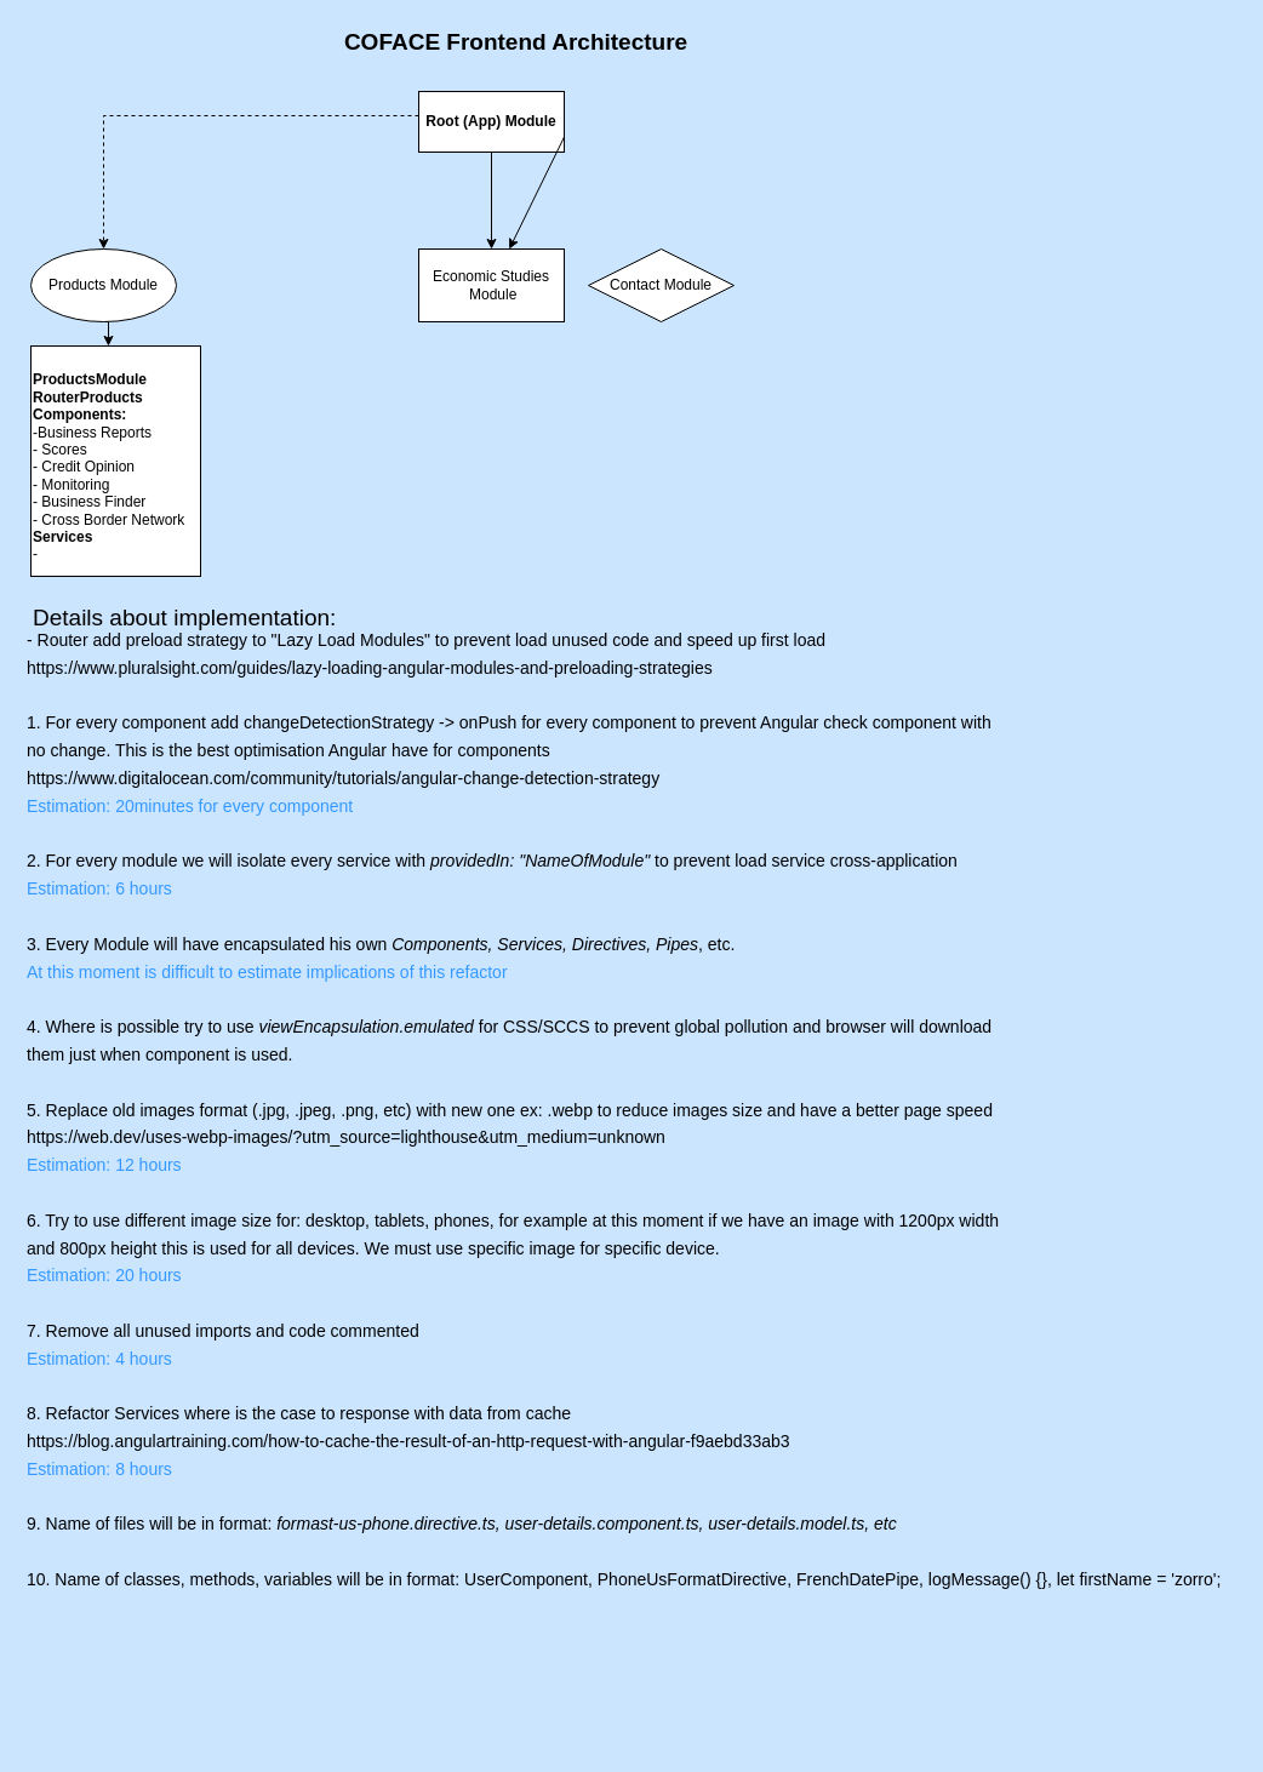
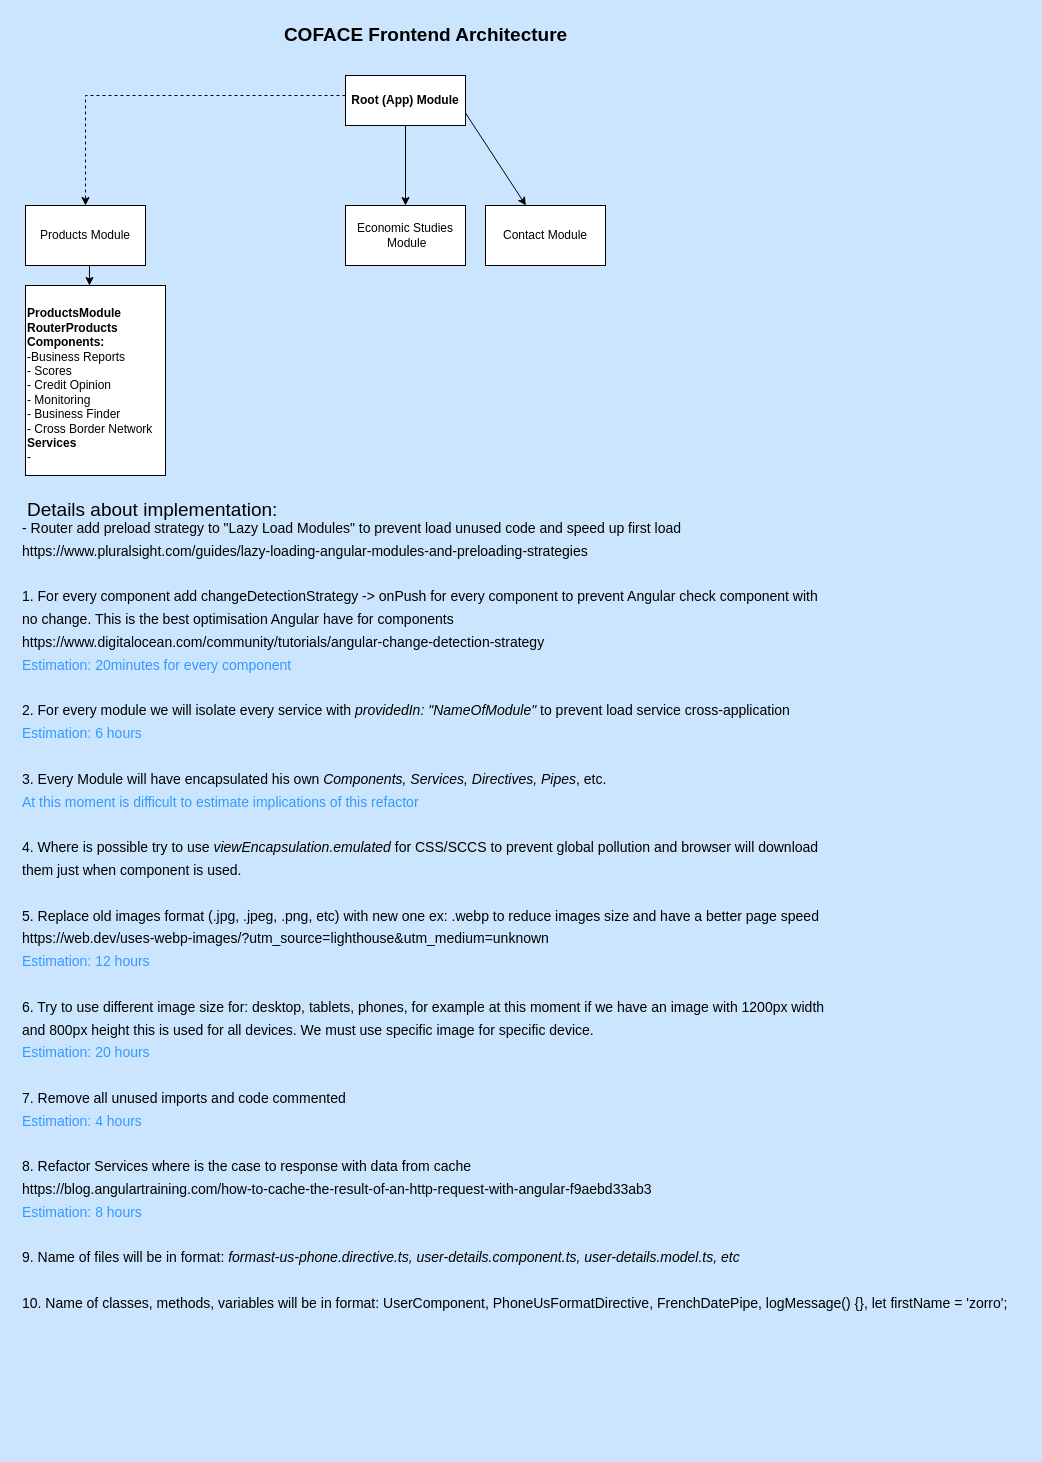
  <mxCell id="0" />
  <mxCell id="1" parent="0" />
  <mxCell id="2" style="edgeStyle=orthogonalEdgeStyle;rounded=0;orthogonalLoop=1;jettySize=auto;html=1;exitX=0;exitY=1;exitDx=0;exitDy=0;dashed=1;" edge="1" parent="1" source="3" target="5"><mxGeometry relative="1" as="geometry"><mxPoint x="85" y="235" as="targetPoint" /><Array as="points"><mxPoint x="345" y="95" /><mxPoint x="85" y="95" /></Array></mxGeometry></mxCell>
  <mxCell id="3" value="Root (App) Module" style="rounded=0;whiteSpace=wrap;html=1;fontStyle=1" vertex="1" parent="1"><mxGeometry x="345" y="75" width="120" height="50" as="geometry" /></mxCell>
  <mxCell id="4" style="edgeStyle=orthogonalEdgeStyle;rounded=0;orthogonalLoop=1;jettySize=auto;html=1;exitX=0.5;exitY=1;exitDx=0;exitDy=0;entryX=0.457;entryY=0;entryDx=0;entryDy=0;entryPerimeter=0;" edge="1" parent="1" source="5" target="6"><mxGeometry relative="1" as="geometry"><mxPoint x="85" y="325" as="targetPoint" /></mxGeometry></mxCell>
- <mxCell id="5" value="Products Module&lt;br&gt;" style="ellipse;whiteSpace=wrap;html=1;" vertex="1" parent="1"><mxGeometry x="25" y="205" width="120" height="60" as="geometry" /></mxCell>
+ <mxCell id="5" value="Products Module&lt;br&gt;" style="rounded=0;whiteSpace=wrap;html=1;" vertex="1" parent="1"><mxGeometry x="25" y="205" width="120" height="60" as="geometry" /></mxCell>
  <mxCell id="6" value="&lt;b&gt;&lt;br&gt;ProductsModule&lt;br&gt;RouterProducts&lt;br&gt;Components:&lt;/b&gt;&lt;br&gt;-Business Reports&lt;br&gt;- Scores&lt;br&gt;- Credit Opinion&lt;br&gt;- Monitoring&lt;br&gt;- Business Finder&lt;br&gt;- Cross Border Network&lt;br&gt;&lt;b&gt;Services&lt;br&gt;&lt;/b&gt;-" style="rounded=0;whiteSpace=wrap;html=1;align=left;verticalAlign=top;" vertex="1" parent="1"><mxGeometry x="25" y="285" width="140" height="190" as="geometry" /></mxCell>
  <mxCell id="7" value="" style="endArrow=classic;html=1;exitX=0.5;exitY=1;exitDx=0;exitDy=0;" edge="1" parent="1" source="3"><mxGeometry width="50" height="50" relative="1" as="geometry"><mxPoint x="395" y="305" as="sourcePoint" /><mxPoint x="405" y="205" as="targetPoint" /></mxGeometry></mxCell>
  <mxCell id="8" value="Economic Studies&lt;br&gt;&amp;nbsp;Module" style="rounded=0;whiteSpace=wrap;html=1;" vertex="1" parent="1"><mxGeometry x="345" y="205" width="120" height="60" as="geometry" /></mxCell>
- <mxCell id="9" value="" style="endArrow=classic;html=1;exitX=1;exitY=0.75;exitDx=0;exitDy=0;" edge="1" parent="1" source="3" target="8"><mxGeometry width="50" height="50" relative="1" as="geometry"><mxPoint x="395" y="295" as="sourcePoint" /><mxPoint x="545" y="205" as="targetPoint" /></mxGeometry></mxCell>
- <mxCell id="10" value="Contact Module" style="rhombus;whiteSpace=wrap;html=1;" vertex="1" parent="1"><mxGeometry x="485" y="205" width="120" height="60" as="geometry" /></mxCell>
+ <mxCell id="9" value="" style="endArrow=classic;html=1;exitX=1;exitY=0.75;exitDx=0;exitDy=0;" edge="1" parent="1" source="3" target="10"><mxGeometry width="50" height="50" relative="1" as="geometry"><mxPoint x="395" y="295" as="sourcePoint" /><mxPoint x="545" y="205" as="targetPoint" /></mxGeometry></mxCell>
+ <mxCell id="10" value="Contact Module" style="rounded=0;whiteSpace=wrap;html=1;" vertex="1" parent="1"><mxGeometry x="485" y="205" width="120" height="60" as="geometry" /></mxCell>
  <mxCell id="11" value="COFACE Frontend Architecture" style="text;html=1;align=center;verticalAlign=middle;resizable=0;points=[];autosize=1;fontSize=19;fontStyle=1" vertex="1" parent="1"><mxGeometry x="275" y="20" width="300" height="30" as="geometry" /></mxCell>
  <mxCell id="12" value="Details about implementation:" style="text;html=1;align=left;verticalAlign=middle;resizable=0;points=[];autosize=1;fontSize=19;" vertex="1" parent="1"><mxGeometry x="25" y="495" width="270" height="30" as="geometry" /></mxCell>
  <mxCell id="13" value="&lt;font&gt;&lt;span style=&quot;font-size: 14px&quot;&gt;- Router add preload strategy to &quot;Lazy Load Modules&quot; to prevent load unused code and speed up first load&lt;/span&gt;&lt;br&gt;&lt;span style=&quot;font-size: 14px&quot;&gt;https://www.pluralsight.com/guides/lazy-loading-angular-modules-and-preloading-strategies&lt;/span&gt;&lt;br&gt;&lt;br&gt;&lt;span style=&quot;font-size: 14px&quot;&gt;1. For every component add changeDetectionStrategy -&amp;gt; onPush for every component to prevent Angular check component with &lt;br&gt;no change. This is the best optimisation Angular have for components&lt;/span&gt;&lt;br&gt;&lt;span style=&quot;font-size: 14px&quot;&gt;https://www.digitalocean.com/community/tutorials/angular-change-detection-strategy&lt;/span&gt;&lt;br&gt;&lt;font color=&quot;#3399ff&quot; style=&quot;font-size: 14px&quot;&gt;Estimation: 20minutes for every component&amp;nbsp;&lt;br&gt;&lt;br&gt;&lt;/font&gt;&lt;span style=&quot;font-size: 14px&quot;&gt;2. For every module we will isolate every service with &lt;/span&gt;&lt;i style=&quot;font-size: 14px&quot;&gt;providedIn: &quot;NameOfModule&quot;&lt;/i&gt;&lt;span style=&quot;font-size: 14px&quot;&gt; to prevent load service cross-application&lt;br&gt;&lt;/span&gt;&lt;span style=&quot;color: rgb(51 , 153 , 255) ; font-size: 14px&quot;&gt;Estimation: 6 hours&lt;/span&gt;&lt;br&gt;&lt;br&gt;&lt;span style=&quot;font-size: 14px&quot;&gt;3. Every Module will have encapsulated his own&lt;/span&gt;&lt;i style=&quot;font-size: 14px&quot;&gt; Components, Services, Directives, Pipes&lt;/i&gt;&lt;span style=&quot;font-size: 14px&quot;&gt;, etc.&lt;br&gt;&lt;/span&gt;&lt;font color=&quot;#3399ff&quot; style=&quot;font-size: 14px&quot;&gt;At this moment is difficult to estimate implications of this refactor&lt;/font&gt;&lt;br&gt;&lt;br&gt;&lt;span style=&quot;font-size: 14px&quot;&gt;4. Where is possible try to use &lt;/span&gt;&lt;i style=&quot;font-size: 14px&quot;&gt;viewEncapsulation.emulated&lt;/i&gt;&lt;span style=&quot;font-size: 14px&quot;&gt; for CSS/SCCS to prevent global pollution and browser will download &lt;/span&gt;&lt;br&gt;&lt;span style=&quot;font-size: 14px&quot;&gt;them just when component is used.&lt;/span&gt;&lt;br&gt;&lt;br&gt;&lt;span style=&quot;font-size: 14px&quot;&gt;5. Replace old images format (.jpg, .jpeg, .png, etc) with new one ex: .webp to reduce images size and have a better page speed&lt;/span&gt;&lt;br&gt;&lt;span style=&quot;font-size: 14px&quot;&gt;https://web.dev/uses-webp-images/?utm_source=lighthouse&amp;amp;utm_medium=unknown&amp;nbsp;&lt;/span&gt;&lt;br&gt;&lt;span style=&quot;font-size: 14px ; color: rgb(51 , 153 , 255)&quot;&gt;Estimation: 12 hours&lt;br&gt;&lt;br&gt;&lt;/span&gt;&lt;span style=&quot;font-size: 14px&quot;&gt;6. Try to use different image size for: desktop, tablets, phones, for example at this moment if we have an image with 1200px width &lt;/span&gt;&lt;br&gt;&lt;span style=&quot;font-size: 14px&quot;&gt;and 800px height this is used for all devices. We must use specific image for specific device.&lt;/span&gt;&lt;br&gt;&lt;span style=&quot;font-size: 14px ; color: rgb(51 , 153 , 255)&quot;&gt;Estimation: 20 hours&lt;br&gt;&lt;br&gt;&lt;/span&gt;&lt;font style=&quot;font-size: 14px&quot;&gt;7. Remove all unused imports and code commented&lt;/font&gt;&lt;br&gt;&lt;font color=&quot;#3399ff&quot;&gt;&lt;span style=&quot;font-size: 14px&quot;&gt;Estimation: 4 hours&lt;/span&gt;&lt;/font&gt;&lt;br&gt;&lt;br&gt;&lt;span style=&quot;font-size: 14px&quot;&gt;8. Refactor Services where is the case to response with data from cache&lt;/span&gt;&lt;br&gt;&lt;span style=&quot;font-size: 14px&quot;&gt;https://blog.angulartraining.com/how-to-cache-the-result-of-an-http-request-with-angular-f9aebd33ab3&amp;nbsp;&lt;br&gt;&lt;/span&gt;&lt;span style=&quot;color: rgb(51 , 153 , 255) ; font-size: 14px&quot;&gt;Estimation: 8 hours&lt;br&gt;&lt;/span&gt;&lt;span style=&quot;font-size: 14px&quot;&gt;&lt;br&gt;9. Name of files will be in format: &lt;i&gt;formast-us-phone.directive.ts, user-details.component.ts, user-details.model.ts, etc&lt;br&gt;&lt;/i&gt;&lt;br&gt;&lt;/span&gt;&lt;span style=&quot;font-size: 14px&quot;&gt;10. Name of classes, methods, variables will be in format: UserComponent, PhoneUsFormatDirective, FrenchDatePipe, logMessage() {}, let firstName = 'zorro';&lt;/span&gt;&lt;br&gt;&lt;br&gt;&lt;br&gt;&lt;br&gt;&lt;br&gt;&lt;/font&gt;" style="text;html=1;align=left;verticalAlign=middle;resizable=0;points=[];autosize=1;fontSize=19;" vertex="1" parent="1"><mxGeometry x="20" y="480" width="1000" height="960" as="geometry" /></mxCell>
